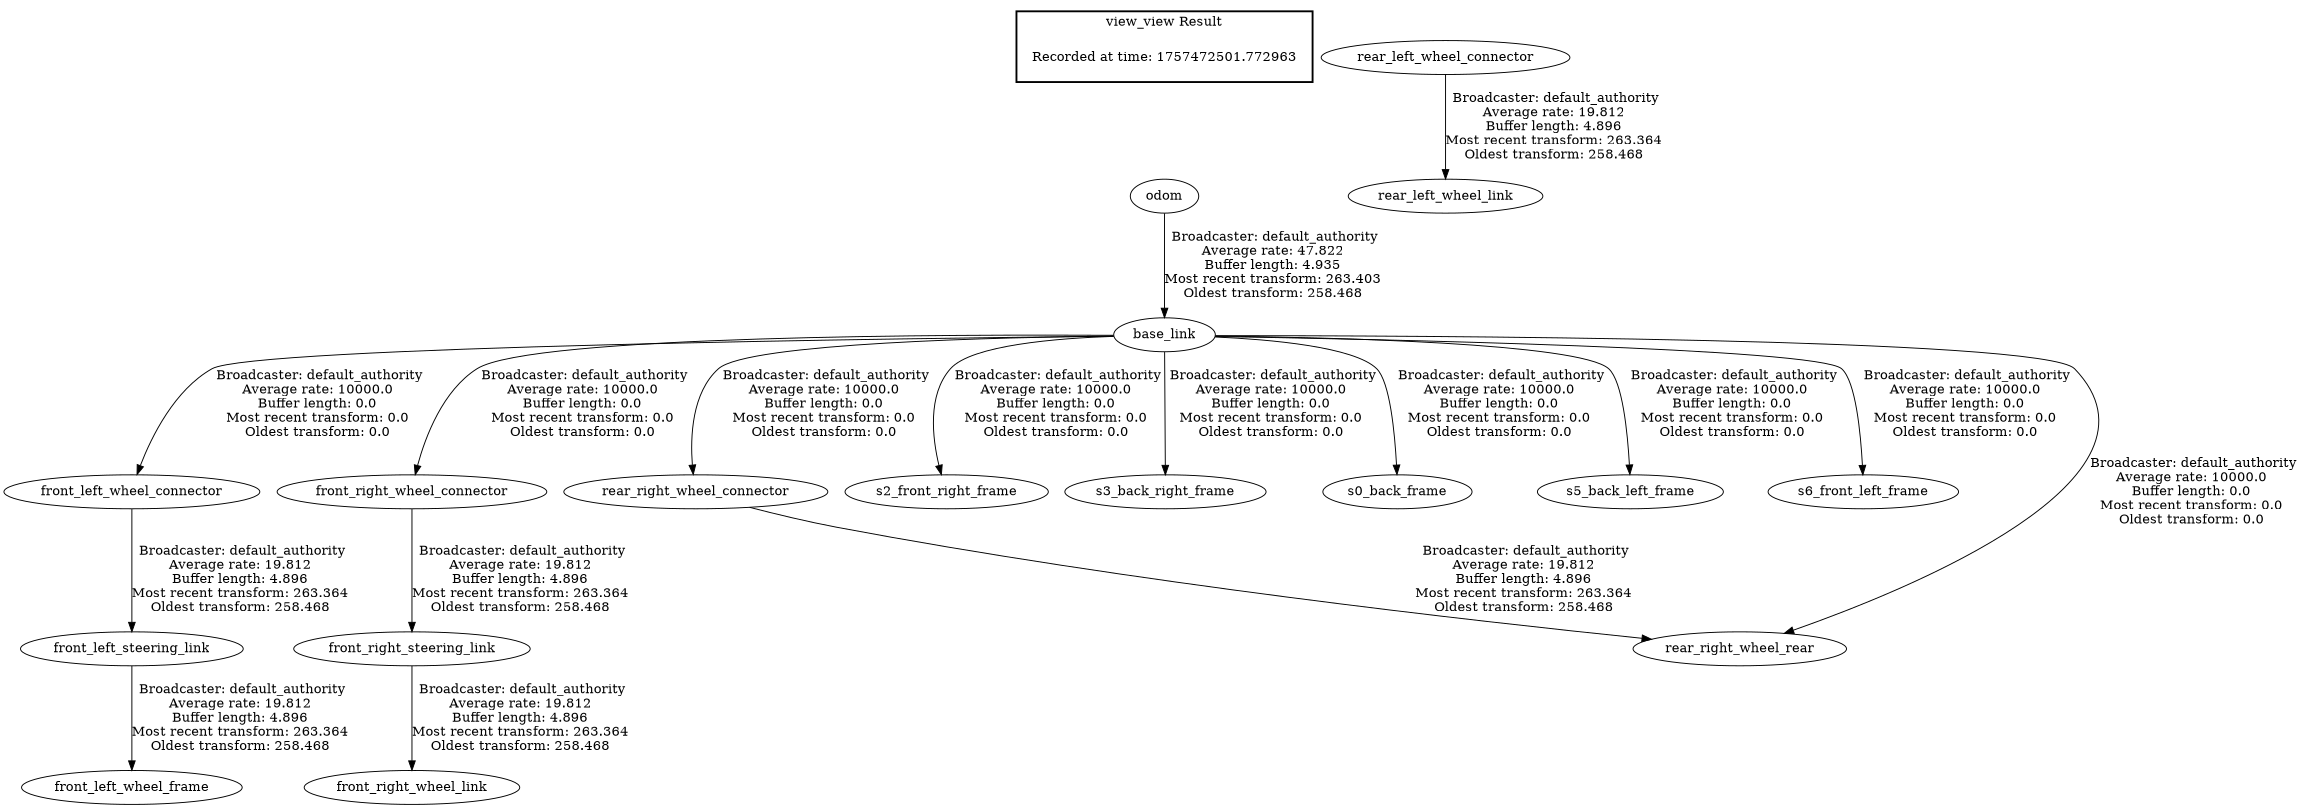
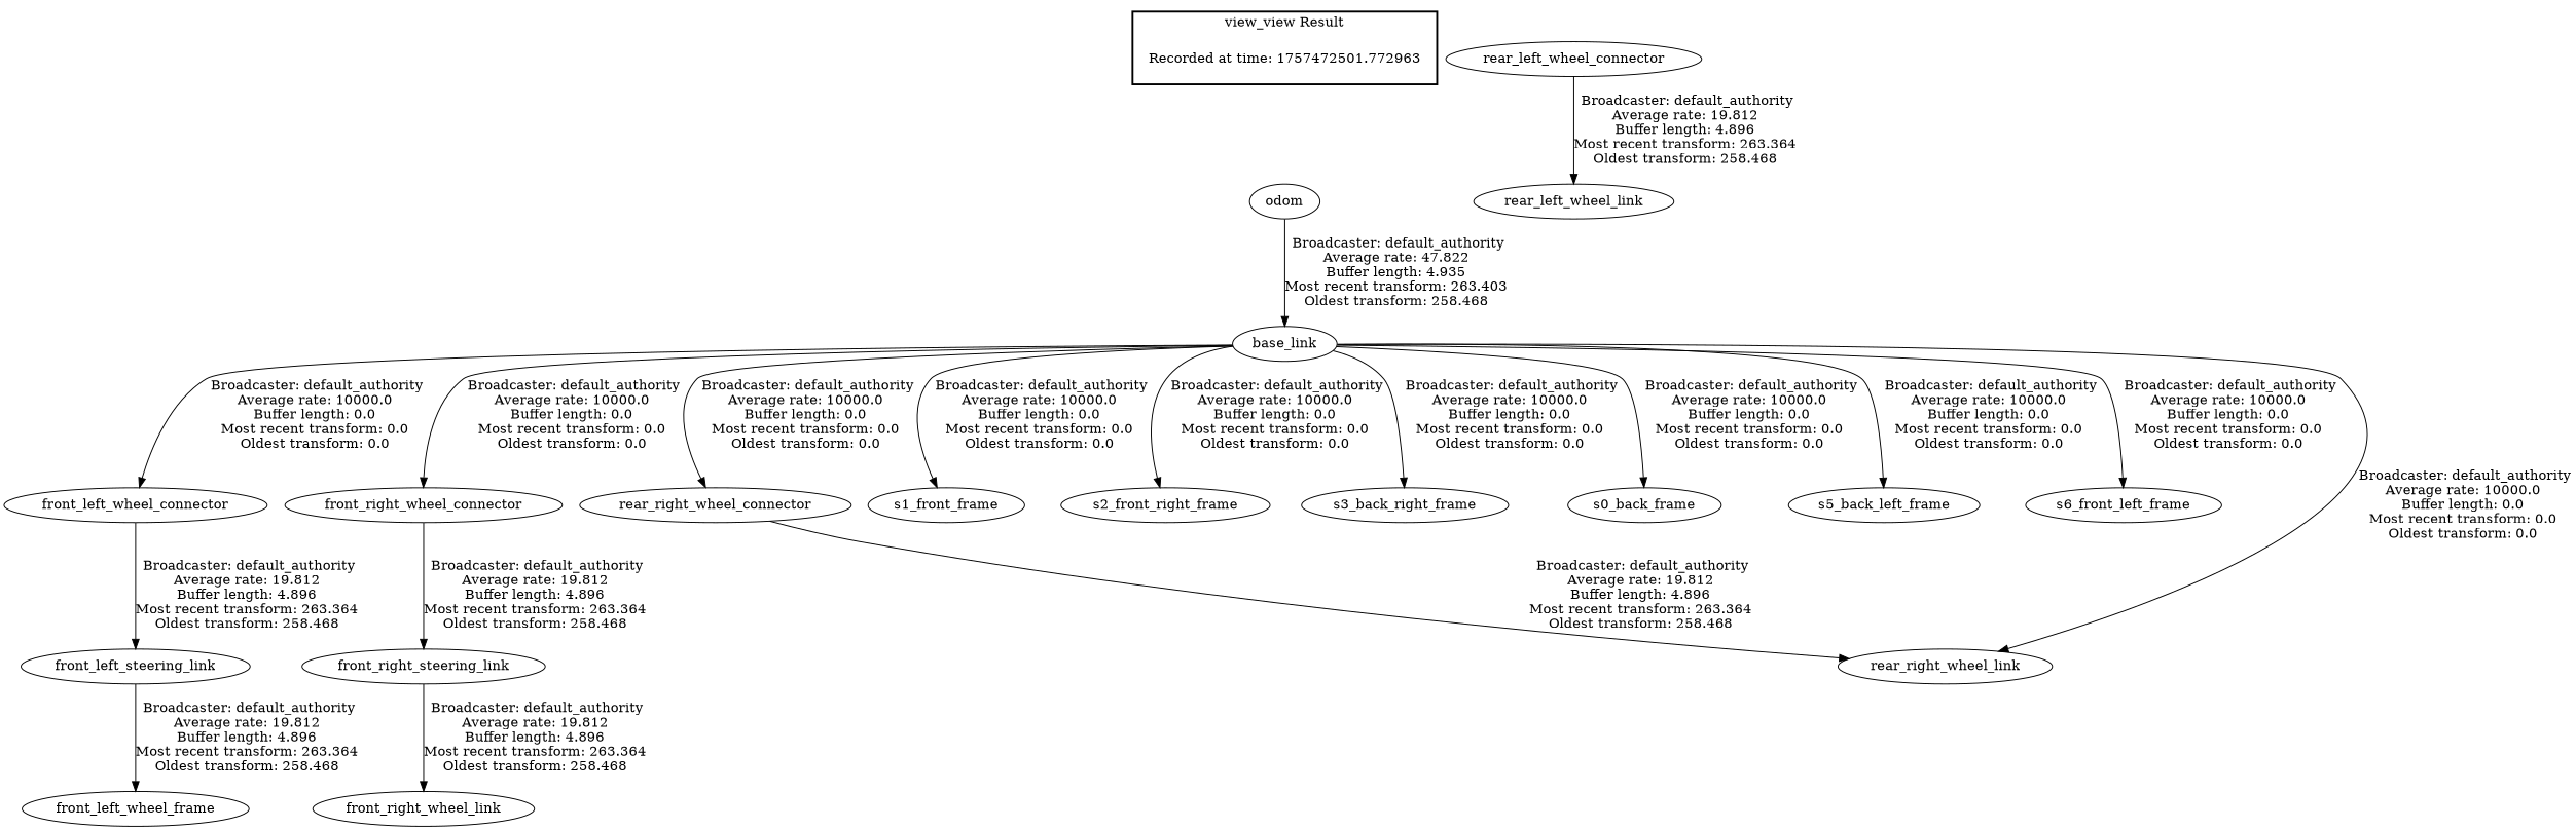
  digraph {
    "Recorded at time: 1757472501.772963" [shape=plaintext]
    odom
    base_link
    front_left_wheel_connector
    front_right_wheel_connector
    rear_right_wheel_connector
+   s1_front_frame
    s2_front_right_frame
    s3_back_right_frame
    n10 [label=s0_back_frame]
    s5_back_left_frame
    s6_front_left_frame
-   rear_right_wheel_link [label=rear_right_wheel_rear]
+   rear_right_wheel_link
    front_left_steering_link
    front_right_steering_link
    rear_left_wheel_connector
    rear_left_wheel_link
    n18 [label=front_left_wheel_frame]
    front_right_wheel_link
    subgraph cluster_1 {
      color=black
      label="view_view Result"
      style=bold
      "Recorded at time: 1757472501.772963"
    }
    "Recorded at time: 1757472501.772963" -> odom [style=invis]
    odom -> base_link [label=" Broadcaster: default_authority\nAverage rate: 47.822\nBuffer length: 4.935\nMost recent transform: 263.403\nOldest transform: 258.468\n"]
    base_link -> front_left_wheel_connector [label=" Broadcaster: default_authority\nAverage rate: 10000.0\nBuffer length: 0.0\nMost recent transform: 0.0\nOldest transform: 0.0\n"]
    base_link -> front_right_wheel_connector [label=" Broadcaster: default_authority\nAverage rate: 10000.0\nBuffer length: 0.0\nMost recent transform: 0.0\nOldest transform: 0.0\n"]
    base_link -> rear_right_wheel_connector [label=" Broadcaster: default_authority\nAverage rate: 10000.0\nBuffer length: 0.0\nMost recent transform: 0.0\nOldest transform: 0.0\n"]
+   base_link -> s1_front_frame [label=" Broadcaster: default_authority\nAverage rate: 10000.0\nBuffer length: 0.0\nMost recent transform: 0.0\nOldest transform: 0.0\n"]
    base_link -> s2_front_right_frame [label=" Broadcaster: default_authority\nAverage rate: 10000.0\nBuffer length: 0.0\nMost recent transform: 0.0\nOldest transform: 0.0\n"]
    base_link -> s3_back_right_frame [label=" Broadcaster: default_authority\nAverage rate: 10000.0\nBuffer length: 0.0\nMost recent transform: 0.0\nOldest transform: 0.0\n"]
    base_link -> n10 [label=" Broadcaster: default_authority\nAverage rate: 10000.0\nBuffer length: 0.0\nMost recent transform: 0.0\nOldest transform: 0.0\n"]
    base_link -> s5_back_left_frame [label=" Broadcaster: default_authority\nAverage rate: 10000.0\nBuffer length: 0.0\nMost recent transform: 0.0\nOldest transform: 0.0\n"]
    base_link -> s6_front_left_frame [label=" Broadcaster: default_authority\nAverage rate: 10000.0\nBuffer length: 0.0\nMost recent transform: 0.0\nOldest transform: 0.0\n"]
    base_link -> rear_right_wheel_link [label=" Broadcaster: default_authority\nAverage rate: 10000.0\nBuffer length: 0.0\nMost recent transform: 0.0\nOldest transform: 0.0\n"]
    front_left_wheel_connector -> front_left_steering_link [label=" Broadcaster: default_authority\nAverage rate: 19.812\nBuffer length: 4.896\nMost recent transform: 263.364\nOldest transform: 258.468\n"]
    front_right_wheel_connector -> front_right_steering_link [label=" Broadcaster: default_authority\nAverage rate: 19.812\nBuffer length: 4.896\nMost recent transform: 263.364\nOldest transform: 258.468\n"]
    rear_right_wheel_connector -> rear_right_wheel_link [label=" Broadcaster: default_authority\nAverage rate: 19.812\nBuffer length: 4.896\nMost recent transform: 263.364\nOldest transform: 258.468\n"]
    front_left_steering_link -> n18 [label=" Broadcaster: default_authority\nAverage rate: 19.812\nBuffer length: 4.896\nMost recent transform: 263.364\nOldest transform: 258.468\n"]
    front_right_steering_link -> front_right_wheel_link [label=" Broadcaster: default_authority\nAverage rate: 19.812\nBuffer length: 4.896\nMost recent transform: 263.364\nOldest transform: 258.468\n"]
    rear_left_wheel_connector -> rear_left_wheel_link [label=" Broadcaster: default_authority\nAverage rate: 19.812\nBuffer length: 4.896\nMost recent transform: 263.364\nOldest transform: 258.468\n"]
  }
